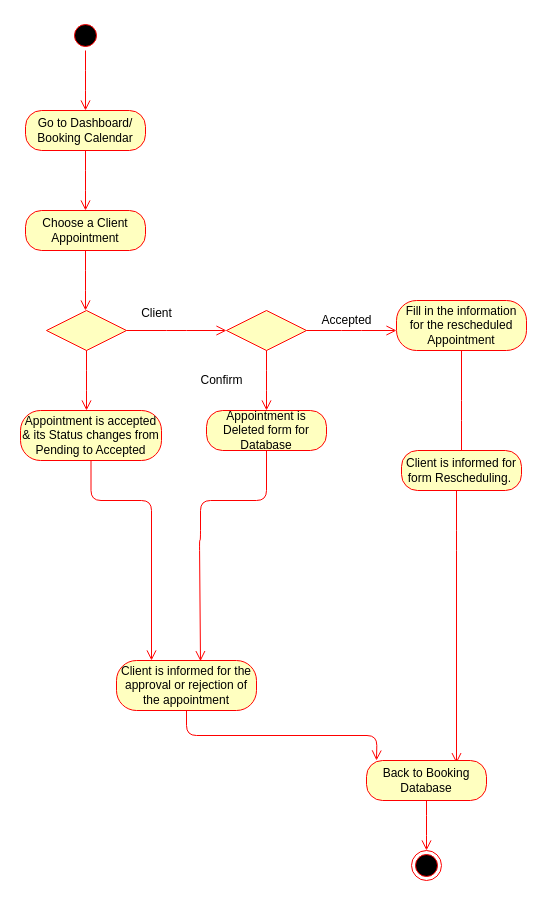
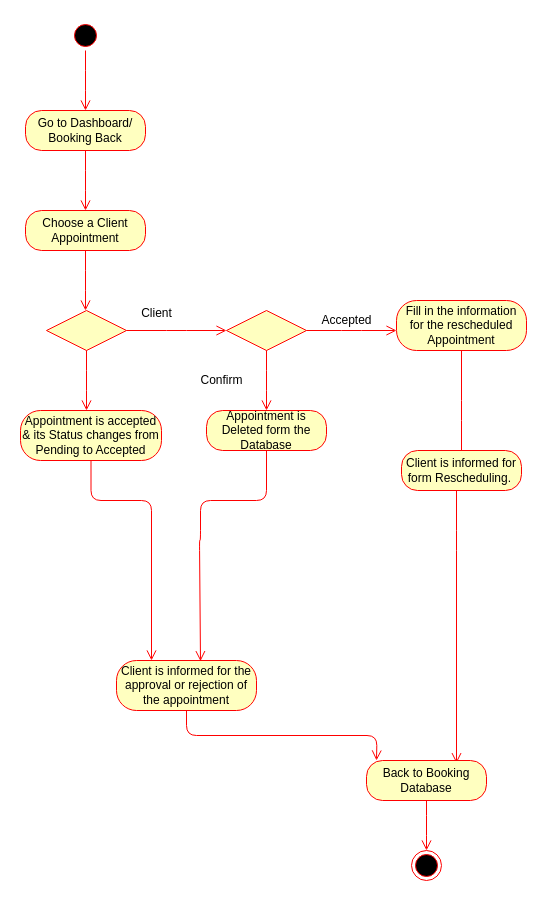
  <mxCell id="0" />
  <mxCell id="1" parent="0" />
  <mxCell id="2" value="" style="ellipse;html=1;shape=startState;fillColor=#000000;strokeColor=#ff0000;" parent="1" vertex="1"><mxGeometry x="70" y="20" width="30" height="30" as="geometry" /></mxCell>
  <mxCell id="3" value="" style="edgeStyle=orthogonalEdgeStyle;html=1;verticalAlign=bottom;endArrow=open;endSize=8;strokeColor=#ff0000;" parent="1" source="2" edge="1"><mxGeometry relative="1" as="geometry"><mxPoint x="85" y="110" as="targetPoint" /></mxGeometry></mxCell>
- <mxCell id="4" value="Go to Dashboard/ Booking Calendar" style="rounded=1;whiteSpace=wrap;html=1;arcSize=40;fontColor=#000000;fillColor=#ffffc0;strokeColor=#ff0000;" parent="1" vertex="1"><mxGeometry x="25" y="110" width="120" height="40" as="geometry" /></mxCell>
+ <mxCell id="4" value="Go to Dashboard/ Booking Back" style="rounded=1;whiteSpace=wrap;html=1;arcSize=40;fontColor=#000000;fillColor=#ffffc0;strokeColor=#ff0000;" parent="1" vertex="1"><mxGeometry x="25" y="110" width="120" height="40" as="geometry" /></mxCell>
  <mxCell id="5" value="" style="edgeStyle=orthogonalEdgeStyle;html=1;verticalAlign=bottom;endArrow=open;endSize=8;strokeColor=#ff0000;" parent="1" source="4" edge="1"><mxGeometry relative="1" as="geometry"><mxPoint x="85" y="210" as="targetPoint" /></mxGeometry></mxCell>
  <mxCell id="6" value="Choose a Client Appointment" style="rounded=1;whiteSpace=wrap;html=1;arcSize=40;fontColor=#000000;fillColor=#ffffc0;strokeColor=#ff0000;" parent="1" vertex="1"><mxGeometry x="25" y="210" width="120" height="40" as="geometry" /></mxCell>
  <mxCell id="7" value="" style="edgeStyle=orthogonalEdgeStyle;html=1;verticalAlign=bottom;endArrow=open;endSize=8;strokeColor=#ff0000;" parent="1" source="6" edge="1"><mxGeometry relative="1" as="geometry"><mxPoint x="85" y="310" as="targetPoint" /></mxGeometry></mxCell>
  <mxCell id="8" value="" style="rhombus;whiteSpace=wrap;html=1;fillColor=#ffffc0;strokeColor=#ff0000;" parent="1" vertex="1"><mxGeometry x="46" y="310" width="80" height="40" as="geometry" /></mxCell>
  <mxCell id="9" value="" style="edgeStyle=orthogonalEdgeStyle;html=1;align=left;verticalAlign=bottom;endArrow=open;endSize=8;strokeColor=#ff0000;" parent="1" source="8" edge="1"><mxGeometry x="-1" relative="1" as="geometry"><mxPoint x="226" y="330" as="targetPoint" /></mxGeometry></mxCell>
  <mxCell id="10" value="" style="edgeStyle=orthogonalEdgeStyle;html=1;align=left;verticalAlign=top;endArrow=open;endSize=8;strokeColor=#ff0000;" parent="1" source="8" edge="1"><mxGeometry x="-1" relative="1" as="geometry"><mxPoint x="86" y="410" as="targetPoint" /></mxGeometry></mxCell>
  <mxCell id="11" value="Client" style="text;html=1;align=center;verticalAlign=middle;resizable=0;points=[];autosize=1;" parent="1" vertex="1"><mxGeometry x="131" y="303" width="50" height="20" as="geometry" /></mxCell>
  <mxCell id="12" value="Appointment is accepted &amp;amp; its Status changes from Pending to Accepted" style="rounded=1;whiteSpace=wrap;html=1;arcSize=40;fontColor=#000000;fillColor=#ffffc0;strokeColor=#ff0000;" parent="1" vertex="1"><mxGeometry x="20" y="410" width="141" height="50" as="geometry" /></mxCell>
  <mxCell id="13" value="" style="edgeStyle=orthogonalEdgeStyle;html=1;verticalAlign=bottom;endArrow=open;endSize=8;strokeColor=#ff0000;exitX=0.5;exitY=1;exitDx=0;exitDy=0;entryX=0.25;entryY=0;entryDx=0;entryDy=0;" parent="1" source="12" target="14" edge="1"><mxGeometry relative="1" as="geometry"><mxPoint x="156" y="557" as="targetPoint" /><Array as="points"><mxPoint x="91" y="500" /><mxPoint x="151" y="500" /></Array></mxGeometry></mxCell>
  <mxCell id="14" value="Client is informed for the approval or rejection of the appointment" style="rounded=1;whiteSpace=wrap;html=1;arcSize=40;fontColor=#000000;fillColor=#ffffc0;strokeColor=#ff0000;" parent="1" vertex="1"><mxGeometry x="116" y="660" width="140" height="50" as="geometry" /></mxCell>
  <mxCell id="15" value="" style="edgeStyle=orthogonalEdgeStyle;html=1;verticalAlign=bottom;endArrow=open;endSize=8;strokeColor=#ff0000;exitX=0.5;exitY=1;exitDx=0;exitDy=0;entryX=0.315;entryY=0;entryDx=0;entryDy=0;entryPerimeter=0;" parent="1" source="14" edge="1"><mxGeometry relative="1" as="geometry"><mxPoint x="376" y="760" as="targetPoint" /></mxGeometry></mxCell>
  <mxCell id="16" value="" style="rhombus;whiteSpace=wrap;html=1;fillColor=#ffffc0;strokeColor=#ff0000;" parent="1" vertex="1"><mxGeometry x="226" y="310" width="80" height="40" as="geometry" /></mxCell>
  <mxCell id="17" value="" style="edgeStyle=orthogonalEdgeStyle;html=1;align=left;verticalAlign=top;endArrow=open;endSize=8;strokeColor=#ff0000;" parent="1" source="16" edge="1"><mxGeometry x="0.333" y="260" relative="1" as="geometry"><mxPoint x="266" y="410" as="targetPoint" /><mxPoint as="offset" /></mxGeometry></mxCell>
  <mxCell id="18" value="" style="edgeStyle=orthogonalEdgeStyle;html=1;align=left;verticalAlign=top;endArrow=open;endSize=8;strokeColor=#ff0000;exitX=1;exitY=0.5;exitDx=0;exitDy=0;" parent="1" source="16" edge="1"><mxGeometry x="0.333" y="260" relative="1" as="geometry"><mxPoint x="396" y="330" as="targetPoint" /><mxPoint x="276" y="360" as="sourcePoint" /><mxPoint as="offset" /></mxGeometry></mxCell>
  <mxCell id="19" value="Confirm" style="text;html=1;align=center;verticalAlign=middle;resizable=0;points=[];autosize=1;" parent="1" vertex="1"><mxGeometry x="191" y="370" width="60" height="20" as="geometry" /></mxCell>
  <mxCell id="20" value="Accepted" style="text;html=1;align=center;verticalAlign=middle;resizable=0;points=[];autosize=1;" parent="1" vertex="1"><mxGeometry x="306" y="310" width="80" height="20" as="geometry" /></mxCell>
- <mxCell id="21" value="Appointment is Deleted form for Database" style="rounded=1;whiteSpace=wrap;html=1;arcSize=40;fontColor=#000000;fillColor=#ffffc0;strokeColor=#ff0000;" parent="1" vertex="1"><mxGeometry x="206" y="410" width="120" height="40" as="geometry" /></mxCell>
+ <mxCell id="21" value="Appointment is Deleted form the Database" style="rounded=1;whiteSpace=wrap;html=1;arcSize=40;fontColor=#000000;fillColor=#ffffc0;strokeColor=#ff0000;" parent="1" vertex="1"><mxGeometry x="206" y="410" width="120" height="40" as="geometry" /></mxCell>
  <mxCell id="22" value="" style="edgeStyle=orthogonalEdgeStyle;html=1;verticalAlign=bottom;endArrow=open;endSize=8;strokeColor=#ff0000;exitX=0.5;exitY=1;exitDx=0;exitDy=0;entryX=0.6;entryY=0.013;entryDx=0;entryDy=0;entryPerimeter=0;" parent="1" source="21" target="14" edge="1"><mxGeometry relative="1" as="geometry"><mxPoint x="198.6" y="557.33" as="targetPoint" /><Array as="points"><mxPoint x="266" y="500" /><mxPoint x="200" y="500" /><mxPoint x="200" y="540" /><mxPoint x="199" y="540" /></Array></mxGeometry></mxCell>
  <mxCell id="23" value="Fill in the information for the rescheduled Appointment" style="rounded=1;whiteSpace=wrap;html=1;arcSize=40;fontColor=#000000;fillColor=#ffffc0;strokeColor=#ff0000;" parent="1" vertex="1"><mxGeometry x="396" y="300" width="130" height="50" as="geometry" /></mxCell>
  <mxCell id="24" value="" style="edgeStyle=orthogonalEdgeStyle;html=1;verticalAlign=bottom;endArrow=open;endSize=8;strokeColor=#ff0000;" parent="1" source="23" edge="1"><mxGeometry relative="1" as="geometry"><mxPoint x="461" y="470" as="targetPoint" /></mxGeometry></mxCell>
  <mxCell id="25" value="Client is informed for form Rescheduling.&amp;nbsp;" style="rounded=1;whiteSpace=wrap;html=1;arcSize=40;fontColor=#000000;fillColor=#ffffc0;strokeColor=#ff0000;" parent="1" vertex="1"><mxGeometry x="401" y="450" width="120" height="40" as="geometry" /></mxCell>
  <mxCell id="26" value="" style="edgeStyle=orthogonalEdgeStyle;html=1;verticalAlign=bottom;endArrow=open;endSize=8;strokeColor=#ff0000;entryX=0.715;entryY=0.267;entryDx=0;entryDy=0;entryPerimeter=0;" parent="1" source="25" edge="1"><mxGeometry relative="1" as="geometry"><mxPoint x="456" y="762.67" as="targetPoint" /><Array as="points"><mxPoint x="456" y="540" /><mxPoint x="456" y="540" /></Array></mxGeometry></mxCell>
  <mxCell id="27" value="" style="ellipse;html=1;shape=endState;fillColor=#000000;strokeColor=#ff0000;" parent="1" vertex="1"><mxGeometry x="411" y="850" width="30" height="30" as="geometry" /></mxCell>
  <mxCell id="28" value="Back to Booking Database" style="rounded=1;whiteSpace=wrap;html=1;arcSize=40;fontColor=#000000;fillColor=#ffffc0;strokeColor=#ff0000;" parent="1" vertex="1"><mxGeometry x="366" y="760" width="120" height="40" as="geometry" /></mxCell>
  <mxCell id="29" value="" style="edgeStyle=orthogonalEdgeStyle;html=1;verticalAlign=bottom;endArrow=open;endSize=8;strokeColor=#ff0000;" parent="1" source="28" edge="1"><mxGeometry relative="1" as="geometry"><mxPoint x="426" y="850" as="targetPoint" /></mxGeometry></mxCell>
